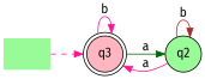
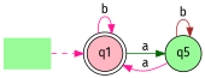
  digraph {
    fontname="Fira Sans"
    rankdir=LR
    node [fillcolor=palegreen fontname="Fira Sans" style=filled]
    edge [color=deeppink fontname="Fira Sans" style=solid]
-   q1 [fillcolor=lightpink shape=doublecircle label=q3]
-   q2 [shape=circle]
+   q1 [fillcolor=lightpink shape=doublecircle]
+   q2 [shape=circle label=q5]
    "" [shape=none]
    q1 -> q1 [label=b]
    q1 -> q2 [color=darkgreen label=a]
    q2 -> q1 [label=a]
    q2 -> q2 [color=brown label=b]
    "" -> q1 [style=dashed]
  }
